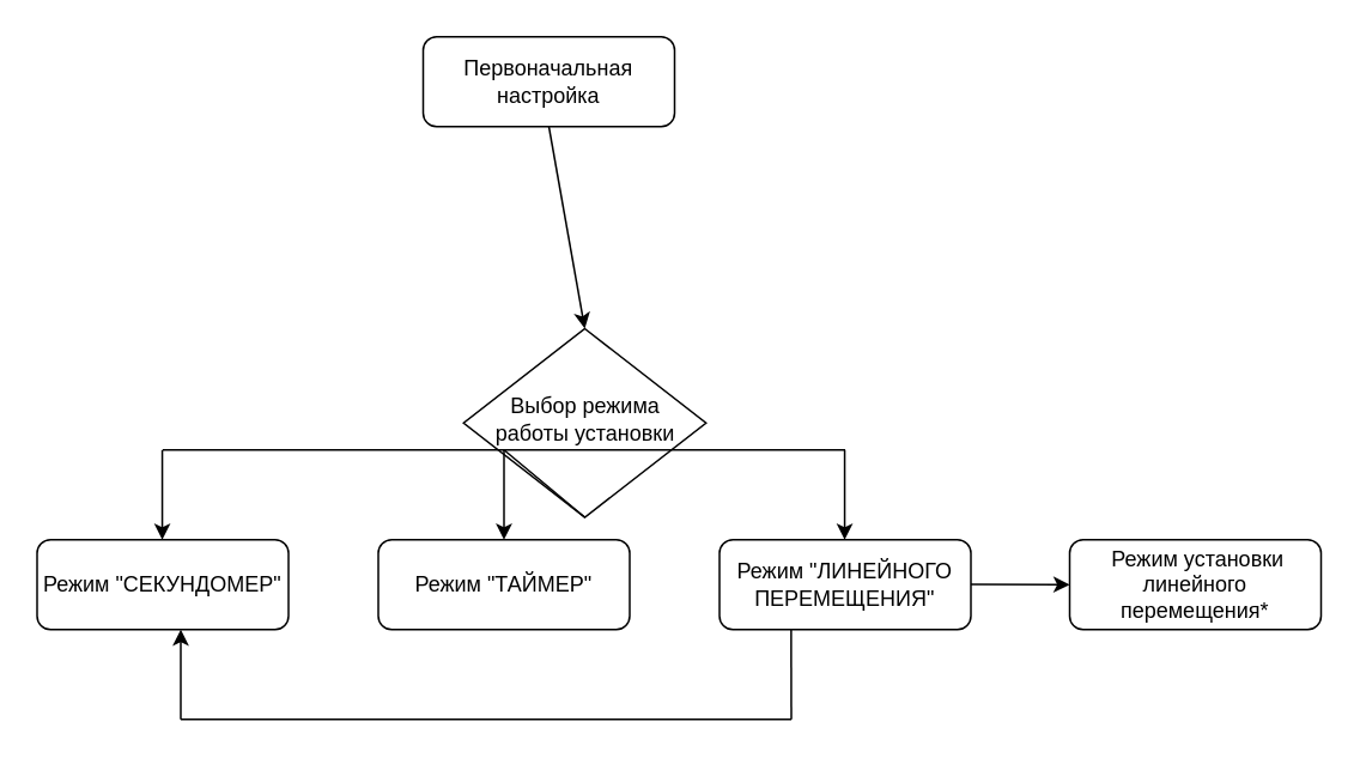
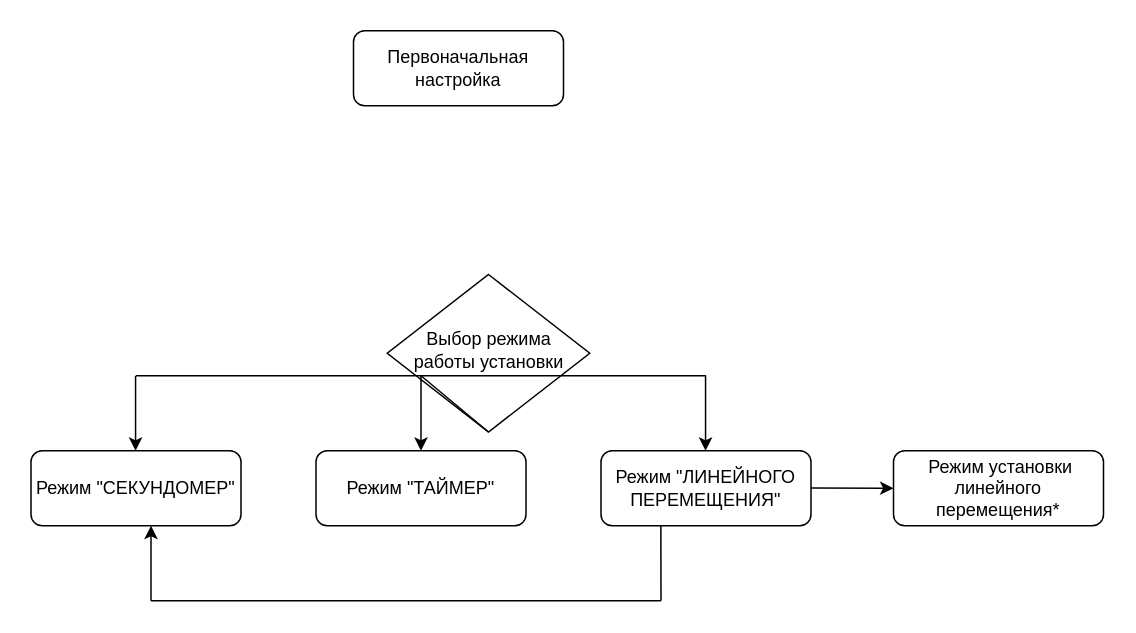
  <mxCell id="0" />
  <mxCell id="1" parent="0" />
  <mxCell id="2" value="Первоначальная настройка" style="rounded=1;whiteSpace=wrap;html=1;fontSize=12;glass=0;strokeWidth=1;shadow=0;" parent="1" vertex="1"><mxGeometry x="235" y="20" width="140" height="50" as="geometry" /></mxCell>
  <mxCell id="3" value="Выбор режима работы установки" style="rhombus;whiteSpace=wrap;html=1;shadow=0;fontFamily=Helvetica;fontSize=12;align=center;strokeWidth=1;spacing=6;spacingTop=-4;" parent="1" vertex="1"><mxGeometry x="257.5" y="182.5" width="135" height="105" as="geometry" /></mxCell>
  <mxCell id="4" value="Режим &quot;ТАЙМЕР&quot;" style="rounded=1;whiteSpace=wrap;html=1;fontSize=12;glass=0;strokeWidth=1;shadow=0;" parent="1" vertex="1"><mxGeometry x="210" y="300" width="140" height="50" as="geometry" /></mxCell>
  <mxCell id="5" value="Режим &quot;СЕКУНДОМЕР&quot;" style="rounded=1;whiteSpace=wrap;html=1;fontSize=12;glass=0;strokeWidth=1;shadow=0;" parent="1" vertex="1"><mxGeometry x="20" y="300" width="140" height="50" as="geometry" /></mxCell>
- <mxCell id="6" value="" style="endArrow=classic;html=1;entryX=0.5;entryY=0;entryDx=0;entryDy=0;exitX=0.5;exitY=1;exitDx=0;exitDy=0;fontSize=12;" parent="1" source="2" target="3" edge="1"><mxGeometry width="50" height="50" relative="1" as="geometry"><mxPoint x="290" y="60" as="sourcePoint" /><mxPoint x="280" y="95" as="targetPoint" /></mxGeometry></mxCell>
  <mxCell id="7" value="" style="endArrow=none;html=1;entryX=0.5;entryY=1;entryDx=0;entryDy=0;fontSize=12;" parent="1" target="3" edge="1"><mxGeometry width="50" height="50" relative="1" as="geometry"><mxPoint x="280" y="250" as="sourcePoint" /><mxPoint x="350" y="210" as="targetPoint" /></mxGeometry></mxCell>
  <mxCell id="8" value="" style="endArrow=none;html=1;fontSize=12;" parent="1" edge="1"><mxGeometry width="50" height="50" relative="1" as="geometry"><mxPoint x="90" y="250" as="sourcePoint" /><mxPoint x="470" y="250" as="targetPoint" /></mxGeometry></mxCell>
  <mxCell id="9" value="" style="endArrow=classic;html=1;fontSize=12;" parent="1" edge="1"><mxGeometry width="50" height="50" relative="1" as="geometry"><mxPoint x="280" y="250" as="sourcePoint" /><mxPoint x="280" y="300" as="targetPoint" /></mxGeometry></mxCell>
  <mxCell id="10" value="Режим &quot;ЛИНЕЙНОГО ПЕРЕМЕЩЕНИЯ&quot;" style="rounded=1;whiteSpace=wrap;html=1;fontSize=12;glass=0;strokeWidth=1;shadow=0;" vertex="1" parent="1"><mxGeometry x="400" y="300" width="140" height="50" as="geometry" /></mxCell>
  <mxCell id="11" value="" style="endArrow=classic;html=1;entryX=0.5;entryY=0;entryDx=0;entryDy=0;fontSize=12;" edge="1" parent="1"><mxGeometry width="50" height="50" relative="1" as="geometry"><mxPoint x="469.71" y="250" as="sourcePoint" /><mxPoint x="469.71" y="300" as="targetPoint" /></mxGeometry></mxCell>
  <mxCell id="12" value="" style="endArrow=classic;html=1;fontSize=12;" edge="1" parent="1"><mxGeometry width="50" height="50" relative="1" as="geometry"><mxPoint x="89.71" y="250" as="sourcePoint" /><mxPoint x="89.71" y="300" as="targetPoint" /></mxGeometry></mxCell>
  <mxCell id="13" value="" style="endArrow=classic;html=1;fontSize=12;" edge="1" parent="1"><mxGeometry width="50" height="50" relative="1" as="geometry"><mxPoint x="540" y="324.8" as="sourcePoint" /><mxPoint x="595" y="325" as="targetPoint" /></mxGeometry></mxCell>
  <mxCell id="14" value="&amp;nbsp;Режим установки линейного перемещения*" style="rounded=1;whiteSpace=wrap;html=1;fontSize=12;glass=0;strokeWidth=1;shadow=0;" vertex="1" parent="1"><mxGeometry x="595" y="300" width="140" height="50" as="geometry" /></mxCell>
  <mxCell id="15" value="" style="endArrow=classic;html=1;entryX=0.5;entryY=0;entryDx=0;entryDy=0;fontSize=12;" edge="1" parent="1"><mxGeometry width="50" height="50" relative="1" as="geometry"><mxPoint x="100" y="400" as="sourcePoint" /><mxPoint x="100" y="350" as="targetPoint" /></mxGeometry></mxCell>
  <mxCell id="16" value="" style="endArrow=none;html=1;" edge="1" parent="1"><mxGeometry width="50" height="50" relative="1" as="geometry"><mxPoint x="100" y="400" as="sourcePoint" /><mxPoint x="440" y="400" as="targetPoint" /></mxGeometry></mxCell>
  <mxCell id="17" value="" style="endArrow=none;html=1;entryX=0.285;entryY=1.004;entryDx=0;entryDy=0;entryPerimeter=0;" edge="1" parent="1" target="10"><mxGeometry width="50" height="50" relative="1" as="geometry"><mxPoint x="440" y="400" as="sourcePoint" /><mxPoint x="465" y="370" as="targetPoint" /></mxGeometry></mxCell>
